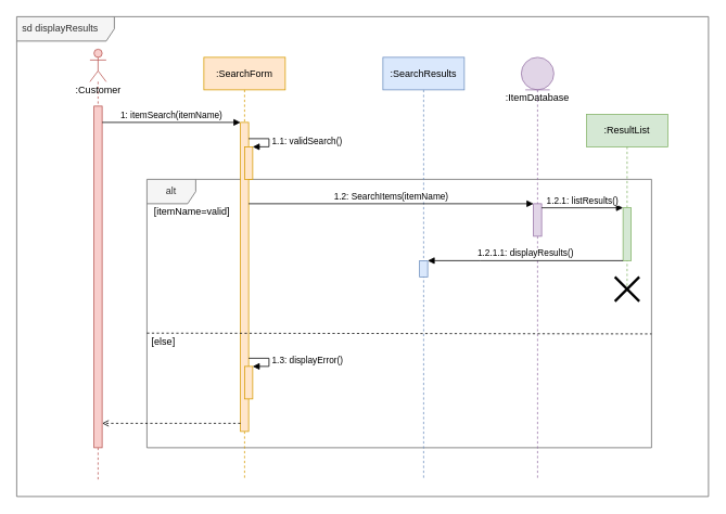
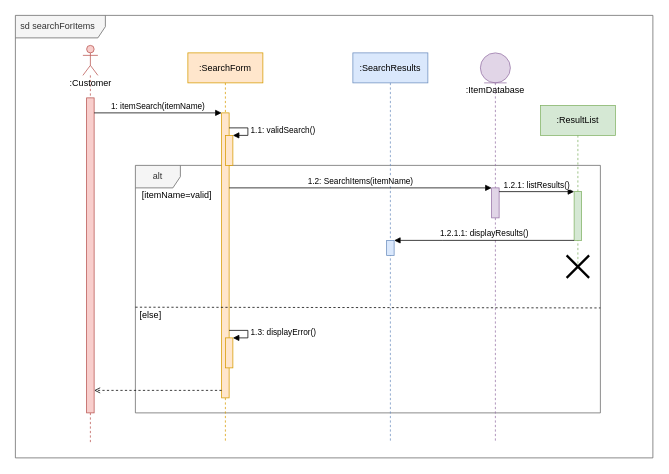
  <mxCell id="0" />
  <mxCell id="1" parent="0" />
  <mxCell id="2" value="alt" style="shape=umlFrame;whiteSpace=wrap;html=1;fillColor=#f5f5f5;fontColor=#333333;strokeColor=#666666;" parent="1" vertex="1"><mxGeometry x="180" y="220" width="620" height="330" as="geometry" /></mxCell>
  <mxCell id="3" value=":Customer" style="shape=umlLifeline;participant=umlActor;perimeter=lifelinePerimeter;html=1;container=1;collapsible=0;recursiveResize=0;verticalAlign=top;spacingTop=36;outlineConnect=0;size=40;fillColor=#f8cecc;strokeColor=#b85450;" parent="1" vertex="1"><mxGeometry x="110" y="60" width="20" height="530" as="geometry" /></mxCell>
  <mxCell id="4" value="" style="html=1;points=[];perimeter=orthogonalPerimeter;fillColor=#f8cecc;strokeColor=#b85450;" parent="3" vertex="1"><mxGeometry x="5" y="70" width="10" height="420" as="geometry" /></mxCell>
  <mxCell id="5" value=":SearchForm" style="shape=umlLifeline;perimeter=lifelinePerimeter;whiteSpace=wrap;html=1;container=1;collapsible=0;recursiveResize=0;outlineConnect=0;fillColor=#ffe6cc;strokeColor=#d79b00;" parent="1" vertex="1"><mxGeometry x="250" y="70" width="100" height="520" as="geometry" /></mxCell>
  <mxCell id="6" value="" style="html=1;points=[];perimeter=orthogonalPerimeter;fillColor=#ffe6cc;strokeColor=#d79b00;" parent="5" vertex="1"><mxGeometry x="45" y="80" width="10" height="380" as="geometry" /></mxCell>
  <mxCell id="7" value="" style="html=1;points=[];perimeter=orthogonalPerimeter;fillColor=#ffe6cc;strokeColor=#d79b00;" parent="5" vertex="1"><mxGeometry x="50" y="110" width="10" height="40" as="geometry" /></mxCell>
  <mxCell id="8" value="1.1: validSearch()" style="edgeStyle=orthogonalEdgeStyle;html=1;align=left;spacingLeft=2;endArrow=block;rounded=0;entryX=1;entryY=0;" parent="5" target="7" edge="1"><mxGeometry relative="1" as="geometry"><mxPoint x="55" y="100" as="sourcePoint" /><Array as="points"><mxPoint x="80" y="100" /><mxPoint x="80" y="110" /></Array></mxGeometry></mxCell>
  <mxCell id="9" value="" style="html=1;points=[];perimeter=orthogonalPerimeter;fillColor=#ffe6cc;strokeColor=#d79b00;" parent="5" vertex="1"><mxGeometry x="50" y="380" width="10" height="40" as="geometry" /></mxCell>
  <mxCell id="10" value="1.3: displayError()" style="edgeStyle=orthogonalEdgeStyle;html=1;align=left;spacingLeft=2;endArrow=block;rounded=0;entryX=1;entryY=0;" parent="5" source="6" target="9" edge="1"><mxGeometry relative="1" as="geometry"><mxPoint x="50" y="320" as="sourcePoint" /><Array as="points"><mxPoint x="80" y="370" /><mxPoint x="80" y="380" /></Array></mxGeometry></mxCell>
  <mxCell id="11" value="1: itemSearch(itemName)" style="html=1;verticalAlign=bottom;endArrow=block;entryX=0;entryY=0;rounded=0;" parent="1" source="4" target="6" edge="1"><mxGeometry relative="1" as="geometry"><mxPoint x="225" y="150" as="sourcePoint" /></mxGeometry></mxCell>
  <mxCell id="12" value=":SearchResults" style="shape=umlLifeline;perimeter=lifelinePerimeter;whiteSpace=wrap;html=1;container=1;collapsible=0;recursiveResize=0;outlineConnect=0;fillColor=#dae8fc;strokeColor=#6c8ebf;" parent="1" vertex="1"><mxGeometry x="470" y="70" width="100" height="520" as="geometry" /></mxCell>
  <mxCell id="13" value="" style="html=1;points=[];perimeter=orthogonalPerimeter;fillColor=#dae8fc;strokeColor=#6c8ebf;" parent="12" vertex="1"><mxGeometry x="45" y="250" width="10" height="20" as="geometry" /></mxCell>
  <mxCell id="14" value=":ItemDatabase" style="shape=umlLifeline;participant=umlEntity;perimeter=lifelinePerimeter;whiteSpace=wrap;html=1;container=1;collapsible=0;recursiveResize=0;verticalAlign=top;spacingTop=36;outlineConnect=0;fillColor=#e1d5e7;strokeColor=#9673a6;" parent="1" vertex="1"><mxGeometry x="640" y="70" width="40" height="520" as="geometry" /></mxCell>
  <mxCell id="15" value="" style="html=1;points=[];perimeter=orthogonalPerimeter;fillColor=#e1d5e7;strokeColor=#9673a6;" parent="14" vertex="1"><mxGeometry x="15" y="180" width="10" height="40" as="geometry" /></mxCell>
  <mxCell id="16" value=":ResultList" style="shape=umlLifeline;perimeter=lifelinePerimeter;whiteSpace=wrap;html=1;container=1;collapsible=0;recursiveResize=0;outlineConnect=0;fillColor=#d5e8d4;strokeColor=#82b366;" parent="1" vertex="1"><mxGeometry x="720" y="140" width="100" height="220" as="geometry" /></mxCell>
  <mxCell id="17" value="" style="shape=umlDestroy;whiteSpace=wrap;html=1;strokeWidth=3;" parent="16" vertex="1"><mxGeometry x="35" y="200" width="30" height="30" as="geometry" /></mxCell>
  <mxCell id="18" value="" style="html=1;points=[];perimeter=orthogonalPerimeter;fillColor=#d5e8d4;strokeColor=#82b366;" parent="16" vertex="1"><mxGeometry x="45" y="115" width="10" height="65" as="geometry" /></mxCell>
  <mxCell id="19" value="1.2: SearchItems(itemName)" style="html=1;verticalAlign=bottom;endArrow=block;entryX=0;entryY=0;rounded=0;" parent="1" source="6" target="15" edge="1"><mxGeometry relative="1" as="geometry"><mxPoint x="590" y="180" as="sourcePoint" /></mxGeometry></mxCell>
  <mxCell id="20" value="1.2.1: listResults()" style="html=1;verticalAlign=bottom;endArrow=block;entryX=0;entryY=0;rounded=0;" parent="1" source="15" target="18" edge="1"><mxGeometry relative="1" as="geometry"><mxPoint x="702" y="265" as="sourcePoint" /></mxGeometry></mxCell>
  <mxCell id="21" value="1.2.1.1: displayResults()" style="html=1;verticalAlign=bottom;endArrow=block;entryX=1;entryY=0;rounded=0;" parent="1" source="18" target="13" edge="1"><mxGeometry relative="1" as="geometry"><mxPoint x="590" y="300" as="sourcePoint" /><Array as="points"><mxPoint x="590" y="320" /></Array></mxGeometry></mxCell>
  <mxCell id="22" value="" style="endArrow=none;dashed=1;html=1;rounded=0;entryX=1;entryY=0.576;entryDx=0;entryDy=0;entryPerimeter=0;exitX=0;exitY=0.573;exitDx=0;exitDy=0;exitPerimeter=0;" parent="1" source="2" target="2" edge="1"><mxGeometry width="50" height="50" relative="1" as="geometry"><mxPoint x="390" y="360" as="sourcePoint" /><mxPoint x="440" y="310" as="targetPoint" /></mxGeometry></mxCell>
  <mxCell id="23" value="[itemName=valid]" style="text;html=1;align=center;verticalAlign=middle;resizable=0;points=[];autosize=1;strokeColor=none;fillColor=none;" parent="1" vertex="1"><mxGeometry x="180" y="250" width="110" height="20" as="geometry" /></mxCell>
  <mxCell id="24" value="[else]" style="text;html=1;align=center;verticalAlign=middle;resizable=0;points=[];autosize=1;strokeColor=none;fillColor=none;" parent="1" vertex="1"><mxGeometry x="180" y="410" width="40" height="20" as="geometry" /></mxCell>
  <mxCell id="25" style="edgeStyle=none;rounded=0;orthogonalLoop=1;jettySize=auto;html=1;endArrow=open;endFill=0;dashed=1;" parent="1" source="6" target="4" edge="1"><mxGeometry relative="1" as="geometry"><Array as="points"><mxPoint x="210" y="520" /></Array></mxGeometry></mxCell>
- <mxCell id="26" value="sd displayResults" style="shape=umlFrame;whiteSpace=wrap;html=1;width=120;height=30;boundedLbl=1;verticalAlign=middle;align=left;spacingLeft=5;fillColor=#f5f5f5;fontColor=#333333;strokeColor=#666666;" parent="1" vertex="1"><mxGeometry x="20" y="20" width="850" height="590" as="geometry" /></mxCell>
+ <mxCell id="26" value="sd searchForItems" style="shape=umlFrame;whiteSpace=wrap;html=1;width=120;height=30;boundedLbl=1;verticalAlign=middle;align=left;spacingLeft=5;fillColor=#f5f5f5;fontColor=#333333;strokeColor=#666666;" parent="1" vertex="1"><mxGeometry x="20" y="20" width="850" height="590" as="geometry" /></mxCell>
